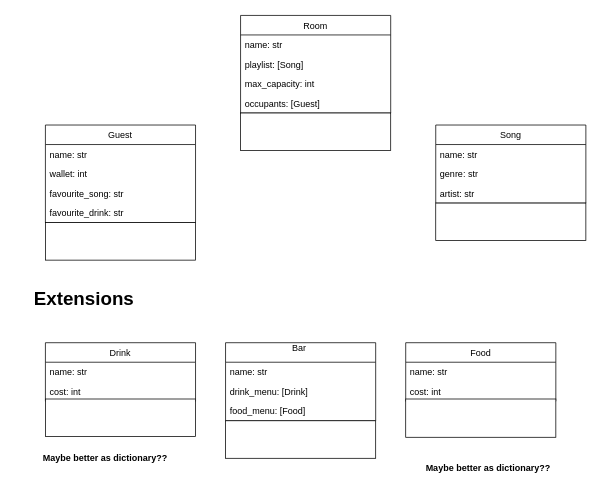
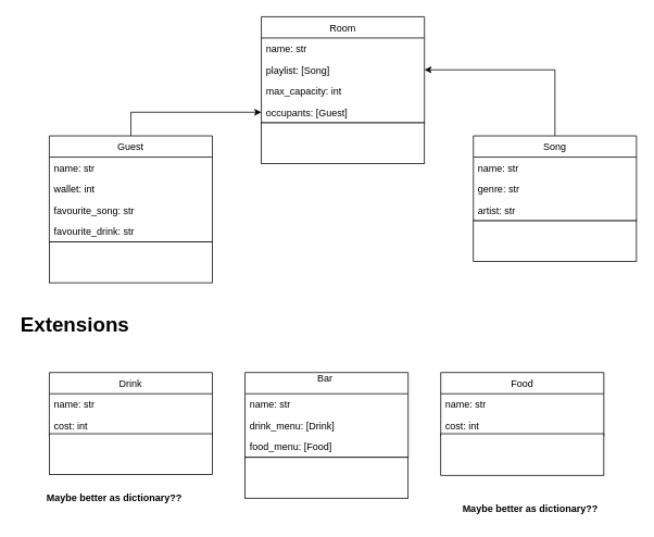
  <mxCell id="0" />
  <mxCell id="1" parent="0" />
  <mxCell id="2" value="Guest" style="swimlane;fontStyle=0;childLayout=stackLayout;horizontal=1;startSize=26;fillColor=none;horizontalStack=0;resizeParent=1;resizeParentMax=0;resizeLast=0;collapsible=1;marginBottom=0;" vertex="1" parent="1"><mxGeometry x="60" y="166" width="200" height="130" as="geometry" /></mxCell>
  <mxCell id="3" value="name: str" style="text;strokeColor=none;fillColor=none;align=left;verticalAlign=top;spacingLeft=4;spacingRight=4;overflow=hidden;rotatable=0;points=[[0,0.5],[1,0.5]];portConstraint=eastwest;" vertex="1" parent="2"><mxGeometry y="26" width="200" height="26" as="geometry" /></mxCell>
  <mxCell id="4" value="wallet: int" style="text;strokeColor=none;fillColor=none;align=left;verticalAlign=top;spacingLeft=4;spacingRight=4;overflow=hidden;rotatable=0;points=[[0,0.5],[1,0.5]];portConstraint=eastwest;" vertex="1" parent="2"><mxGeometry y="52" width="200" height="26" as="geometry" /></mxCell>
  <mxCell id="5" value="favourite_song: str" style="text;strokeColor=none;fillColor=none;align=left;verticalAlign=top;spacingLeft=4;spacingRight=4;overflow=hidden;rotatable=0;points=[[0,0.5],[1,0.5]];portConstraint=eastwest;" vertex="1" parent="2"><mxGeometry y="78" width="200" height="26" as="geometry" /></mxCell>
  <mxCell id="6" value="favourite_drink: str" style="text;strokeColor=none;fillColor=none;align=left;verticalAlign=top;spacingLeft=4;spacingRight=4;overflow=hidden;rotatable=0;points=[[0,0.5],[1,0.5]];portConstraint=eastwest;" vertex="1" parent="2"><mxGeometry y="104" width="200" height="26" as="geometry" /></mxCell>
  <mxCell id="7" value="Room" style="swimlane;fontStyle=0;childLayout=stackLayout;horizontal=1;startSize=26;fillColor=none;horizontalStack=0;resizeParent=1;resizeParentMax=0;resizeLast=0;collapsible=1;marginBottom=0;" vertex="1" parent="1"><mxGeometry x="320" y="20" width="200" height="130" as="geometry" /></mxCell>
  <mxCell id="8" value="name: str" style="text;strokeColor=none;fillColor=none;align=left;verticalAlign=top;spacingLeft=4;spacingRight=4;overflow=hidden;rotatable=0;points=[[0,0.5],[1,0.5]];portConstraint=eastwest;" vertex="1" parent="7"><mxGeometry y="26" width="200" height="26" as="geometry" /></mxCell>
  <mxCell id="9" value="playlist: [Song]" style="text;strokeColor=none;fillColor=none;align=left;verticalAlign=top;spacingLeft=4;spacingRight=4;overflow=hidden;rotatable=0;points=[[0,0.5],[1,0.5]];portConstraint=eastwest;" vertex="1" parent="7"><mxGeometry y="52" width="200" height="26" as="geometry" /></mxCell>
  <mxCell id="10" value="max_capacity: int" style="text;strokeColor=none;fillColor=none;align=left;verticalAlign=top;spacingLeft=4;spacingRight=4;overflow=hidden;rotatable=0;points=[[0,0.5],[1,0.5]];portConstraint=eastwest;" vertex="1" parent="7"><mxGeometry y="78" width="200" height="26" as="geometry" /></mxCell>
  <mxCell id="11" value="occupants: [Guest]" style="text;strokeColor=none;fillColor=none;align=left;verticalAlign=top;spacingLeft=4;spacingRight=4;overflow=hidden;rotatable=0;points=[[0,0.5],[1,0.5]];portConstraint=eastwest;" vertex="1" parent="7"><mxGeometry y="104" width="200" height="26" as="geometry" /></mxCell>
+ <mxCell id="12" style="edgeStyle=orthogonalEdgeStyle;rounded=0;orthogonalLoop=1;jettySize=auto;html=1;fontSize=25;" edge="1" parent="1" source="13" target="9"><mxGeometry relative="1" as="geometry" /></mxCell>
  <mxCell id="13" value="Song" style="swimlane;fontStyle=0;childLayout=stackLayout;horizontal=1;startSize=26;fillColor=none;horizontalStack=0;resizeParent=1;resizeParentMax=0;resizeLast=0;collapsible=1;marginBottom=0;" vertex="1" parent="1"><mxGeometry x="580" y="166" width="200" height="104" as="geometry" /></mxCell>
  <mxCell id="14" value="name: str" style="text;strokeColor=none;fillColor=none;align=left;verticalAlign=top;spacingLeft=4;spacingRight=4;overflow=hidden;rotatable=0;points=[[0,0.5],[1,0.5]];portConstraint=eastwest;" vertex="1" parent="13"><mxGeometry y="26" width="200" height="26" as="geometry" /></mxCell>
  <mxCell id="15" value="genre: str" style="text;strokeColor=none;fillColor=none;align=left;verticalAlign=top;spacingLeft=4;spacingRight=4;overflow=hidden;rotatable=0;points=[[0,0.5],[1,0.5]];portConstraint=eastwest;" vertex="1" parent="13"><mxGeometry y="52" width="200" height="26" as="geometry" /></mxCell>
  <mxCell id="16" value="artist: str" style="text;strokeColor=none;fillColor=none;align=left;verticalAlign=top;spacingLeft=4;spacingRight=4;overflow=hidden;rotatable=0;points=[[0,0.5],[1,0.5]];portConstraint=eastwest;" vertex="1" parent="13"><mxGeometry y="78" width="200" height="26" as="geometry" /></mxCell>
  <mxCell id="17" value="Drink" style="swimlane;fontStyle=0;childLayout=stackLayout;horizontal=1;startSize=26;fillColor=none;horizontalStack=0;resizeParent=1;resizeParentMax=0;resizeLast=0;collapsible=1;marginBottom=0;" vertex="1" parent="1"><mxGeometry x="60" y="456" width="200" height="78" as="geometry" /></mxCell>
  <mxCell id="18" value="name: str" style="text;strokeColor=none;fillColor=none;align=left;verticalAlign=top;spacingLeft=4;spacingRight=4;overflow=hidden;rotatable=0;points=[[0,0.5],[1,0.5]];portConstraint=eastwest;" vertex="1" parent="17"><mxGeometry y="26" width="200" height="26" as="geometry" /></mxCell>
  <mxCell id="19" value="cost: int" style="text;strokeColor=none;fillColor=none;align=left;verticalAlign=top;spacingLeft=4;spacingRight=4;overflow=hidden;rotatable=0;points=[[0,0.5],[1,0.5]];portConstraint=eastwest;" vertex="1" parent="17"><mxGeometry y="52" width="200" height="26" as="geometry" /></mxCell>
  <mxCell id="20" value="Bar &#10;" style="swimlane;fontStyle=0;childLayout=stackLayout;horizontal=1;startSize=26;fillColor=none;horizontalStack=0;resizeParent=1;resizeParentMax=0;resizeLast=0;collapsible=1;marginBottom=0;" vertex="1" parent="1"><mxGeometry x="300" y="456" width="200" height="104" as="geometry" /></mxCell>
  <mxCell id="21" value="name: str" style="text;strokeColor=none;fillColor=none;align=left;verticalAlign=top;spacingLeft=4;spacingRight=4;overflow=hidden;rotatable=0;points=[[0,0.5],[1,0.5]];portConstraint=eastwest;" vertex="1" parent="20"><mxGeometry y="26" width="200" height="26" as="geometry" /></mxCell>
  <mxCell id="22" value="drink_menu: [Drink]" style="text;strokeColor=none;fillColor=none;align=left;verticalAlign=top;spacingLeft=4;spacingRight=4;overflow=hidden;rotatable=0;points=[[0,0.5],[1,0.5]];portConstraint=eastwest;" vertex="1" parent="20"><mxGeometry y="52" width="200" height="26" as="geometry" /></mxCell>
  <mxCell id="23" value="food_menu: [Food]" style="text;strokeColor=none;fillColor=none;align=left;verticalAlign=top;spacingLeft=4;spacingRight=4;overflow=hidden;rotatable=0;points=[[0,0.5],[1,0.5]];portConstraint=eastwest;" vertex="1" parent="20"><mxGeometry y="78" width="200" height="26" as="geometry" /></mxCell>
  <mxCell id="24" value="Food" style="swimlane;fontStyle=0;childLayout=stackLayout;horizontal=1;startSize=26;fillColor=none;horizontalStack=0;resizeParent=1;resizeParentMax=0;resizeLast=0;collapsible=1;marginBottom=0;" vertex="1" parent="1"><mxGeometry x="540" y="456" width="200" height="78" as="geometry" /></mxCell>
  <mxCell id="25" value="name: str" style="text;strokeColor=none;fillColor=none;align=left;verticalAlign=top;spacingLeft=4;spacingRight=4;overflow=hidden;rotatable=0;points=[[0,0.5],[1,0.5]];portConstraint=eastwest;" vertex="1" parent="24"><mxGeometry y="26" width="200" height="26" as="geometry" /></mxCell>
  <mxCell id="26" value="cost: int" style="text;strokeColor=none;fillColor=none;align=left;verticalAlign=top;spacingLeft=4;spacingRight=4;overflow=hidden;rotatable=0;points=[[0,0.5],[1,0.5]];portConstraint=eastwest;" vertex="1" parent="24"><mxGeometry y="52" width="200" height="26" as="geometry" /></mxCell>
  <mxCell id="27" value="Maybe better as dictionary??" style="text;align=center;fontStyle=1;verticalAlign=middle;spacingLeft=3;spacingRight=3;strokeColor=none;rotatable=0;points=[[0,0.5],[1,0.5]];portConstraint=eastwest;" vertex="1" parent="1"><mxGeometry x="100" y="596" width="80" height="26" as="geometry" /></mxCell>
  <mxCell id="28" value="Maybe better as dictionary??" style="text;align=center;fontStyle=1;verticalAlign=middle;spacingLeft=3;spacingRight=3;strokeColor=none;rotatable=0;points=[[0,0.5],[1,0.5]];portConstraint=eastwest;" vertex="1" parent="1"><mxGeometry x="610" y="610" width="80" height="26" as="geometry" /></mxCell>
  <mxCell id="29" value="" style="html=1;points=[];perimeter=orthogonalPerimeter;" vertex="1" parent="1"><mxGeometry x="60" y="296" width="200" height="50" as="geometry" /></mxCell>
  <mxCell id="30" value="" style="html=1;points=[];perimeter=orthogonalPerimeter;" vertex="1" parent="1"><mxGeometry x="320" y="150" width="200" height="50" as="geometry" /></mxCell>
  <mxCell id="31" value="" style="html=1;points=[];perimeter=orthogonalPerimeter;" vertex="1" parent="1"><mxGeometry x="580" y="270" width="200" height="50" as="geometry" /></mxCell>
  <mxCell id="32" value="" style="html=1;points=[];perimeter=orthogonalPerimeter;" vertex="1" parent="1"><mxGeometry x="60" y="531" width="200" height="50" as="geometry" /></mxCell>
  <mxCell id="33" value="" style="html=1;points=[];perimeter=orthogonalPerimeter;" vertex="1" parent="1"><mxGeometry x="540" y="531" width="200" height="51" as="geometry" /></mxCell>
  <mxCell id="34" value="" style="html=1;points=[];perimeter=orthogonalPerimeter;" vertex="1" parent="1"><mxGeometry x="300" y="560" width="200" height="50" as="geometry" /></mxCell>
- <mxCell id="35" value="Extensions" style="text;align=left;fontStyle=1;verticalAlign=middle;spacingLeft=3;spacingRight=3;strokeColor=none;rotatable=0;points=[[0,0.5],[1,0.5]];portConstraint=eastwest;fontSize=25;" vertex="1" parent="1"><mxGeometry x="40" y="356" width="240" height="78" as="geometry" /></mxCell>
+ <mxCell id="35" value="Extensions" style="text;align=left;fontStyle=1;verticalAlign=middle;spacingLeft=3;spacingRight=3;strokeColor=none;rotatable=0;points=[[0,0.5],[1,0.5]];portConstraint=eastwest;fontSize=25;" vertex="1" parent="1"><mxGeometry x="20" y="356" width="240" height="78" as="geometry" /></mxCell>
+ <mxCell id="36" style="edgeStyle=orthogonalEdgeStyle;rounded=0;orthogonalLoop=1;jettySize=auto;html=1;entryX=0;entryY=0.5;entryDx=0;entryDy=0;fontSize=25;exitX=0.5;exitY=0;exitDx=0;exitDy=0;" edge="1" parent="1" source="2" target="11"><mxGeometry relative="1" as="geometry"><mxPoint x="80" y="126" as="sourcePoint" /></mxGeometry></mxCell>
